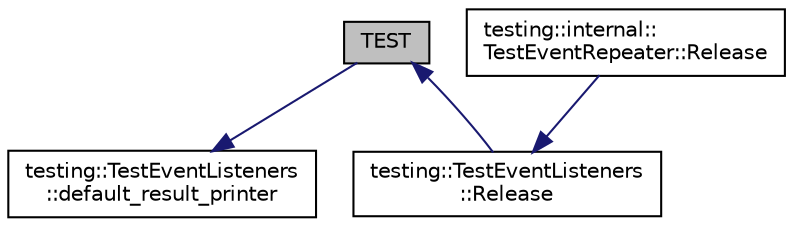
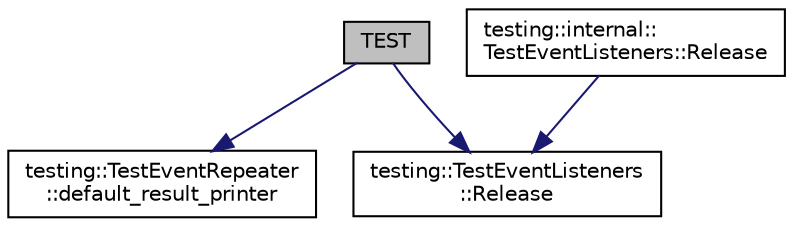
  digraph {
    rankdir=TB
    node [color=black fontname=Helvetica fontsize=10 shape=record]
    edge [color=midnightblue fontname=Helvetica fontsize=10 labelfontname=Helvetica labelfontsize=10 style=solid]
    n1 [fillcolor=grey75 fontcolor=black height=0.2 label=TEST style=filled width=0.4]
-   n2 [height=0.2 label="testing::TestEventListeners\l::default_result_printer" width=0.4]
+   n2 [height=0.2 label="testing::TestEventRepeater\l::default_result_printer" width=0.4]
    n3 [height=0.2 label="testing::TestEventListeners\l::Release" width=0.4]
-   n4 [height=0.2 label="testing::internal::\lTestEventRepeater::Release" width=0.4]
+   n4 [height=0.2 label="testing::internal::\lTestEventListeners::Release" width=0.4]
    n1 -> n2
-   n3 -> n1
+   n1 -> n3
    n4 -> n3
  }
